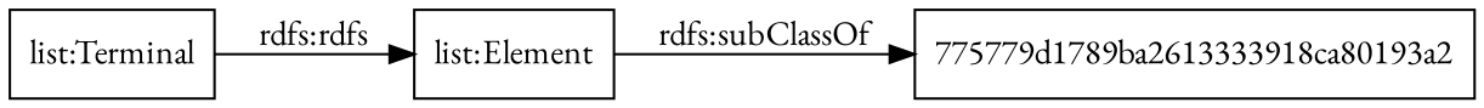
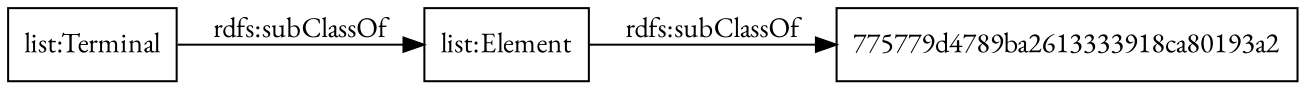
  digraph {
    fontname="EB Garamond"
    rankdir=LR
    node [color=black fontname="EB Garamond" shape=rectangle]
    edge [fontname="EB Garamond"]
    "list:Terminal"
    "list:Element"
-   "775779d4789ba2613333918ca80193a2" [label="775779d1789ba2613333918ca80193a2"]
-   "list:Terminal" -> "list:Element" [label="rdfs:rdfs"]
+   "775779d4789ba2613333918ca80193a2"
+   "list:Terminal" -> "list:Element" [label="rdfs:subClassOf"]
    "list:Element" -> "775779d4789ba2613333918ca80193a2" [label="rdfs:subClassOf"]
  }
